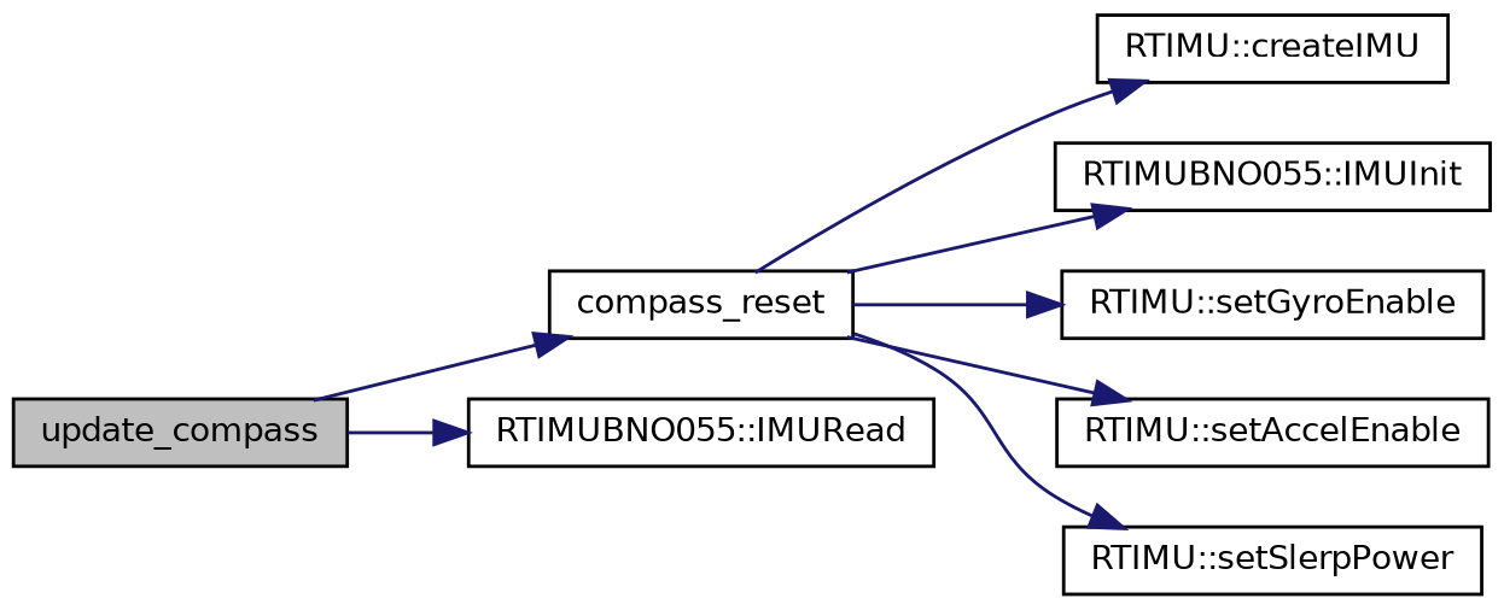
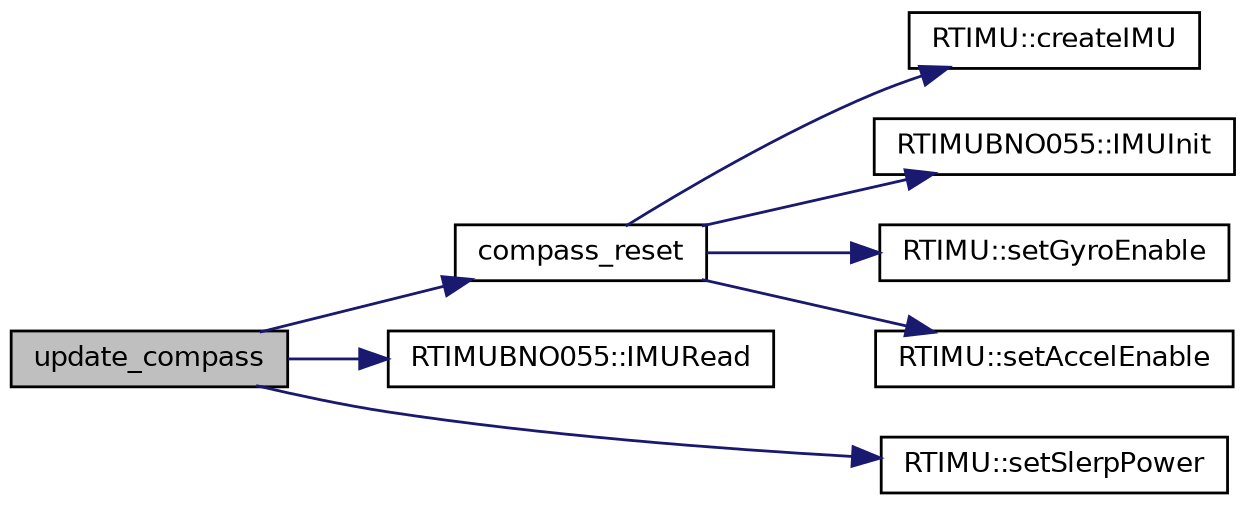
  digraph {
    rankdir=LR
    node [color=black fillcolor=white fontname=Helvetica fontsize=10 shape=record style=filled]
    edge [color=midnightblue fontname=Helvetica fontsize=10 labelfontname=Helvetica labelfontsize=10 style=solid]
    n1 [fillcolor=grey75 fontcolor=black height=0.2 label=update_compass width=0.4]
    n2 [height=0.2 label=compass_reset width=0.4]
    n3 [height=0.2 label="RTIMUBNO055::IMURead" width=0.4]
    n4 [height=0.2 label="RTIMU::createIMU" width=0.4]
    n5 [height=0.2 label="RTIMUBNO055::IMUInit" width=0.4]
    n6 [height=0.2 label="RTIMU::setSlerpPower" width=0.4]
    n7 [height=0.2 label="RTIMU::setGyroEnable" width=0.4]
    n8 [height=0.2 label="RTIMU::setAccelEnable" width=0.4]
    n1 -> n2
    n1 -> n3
    n2 -> n4
    n2 -> n5
-   n2 -> n6
+   n1 -> n6
    n2 -> n7
    n2 -> n8
  }
